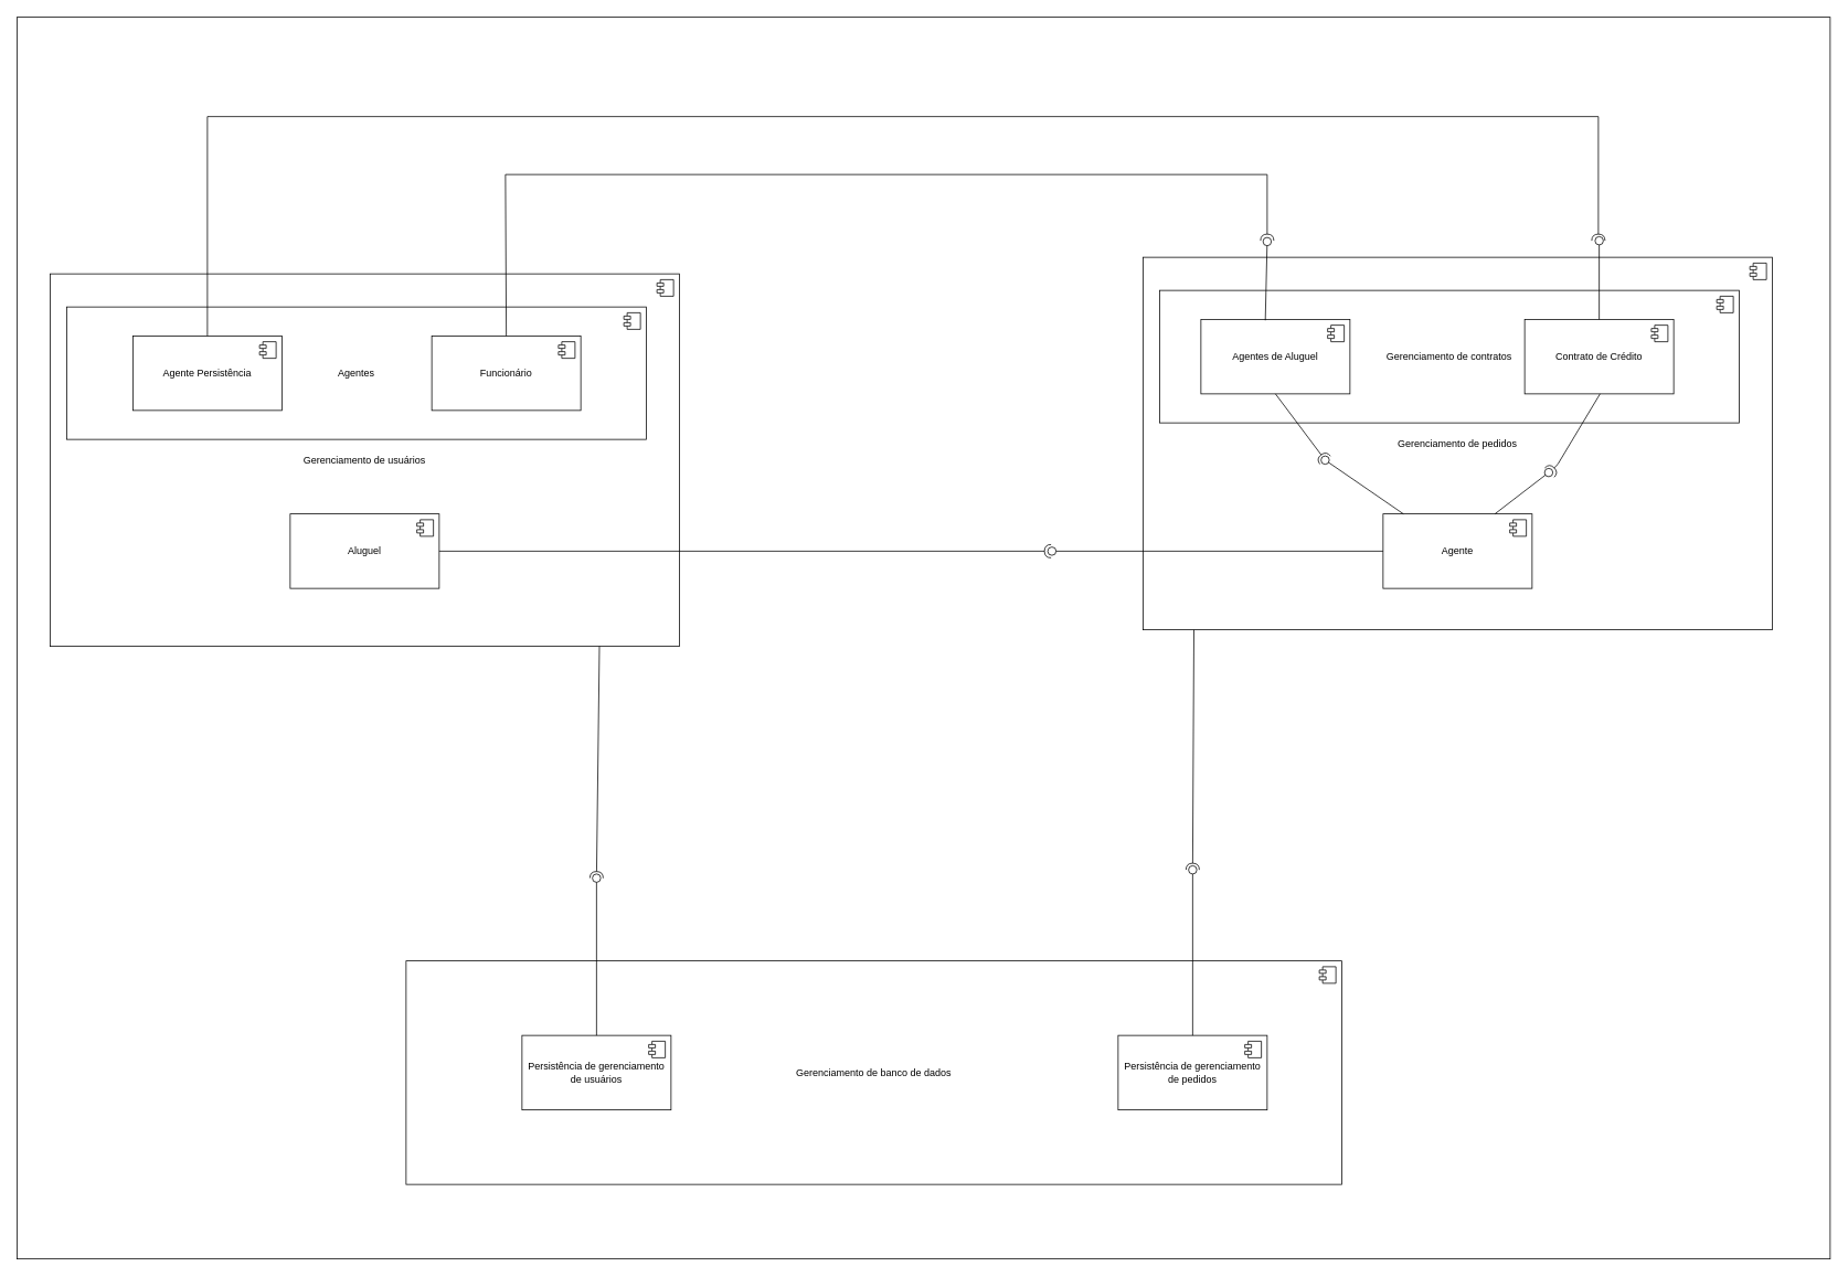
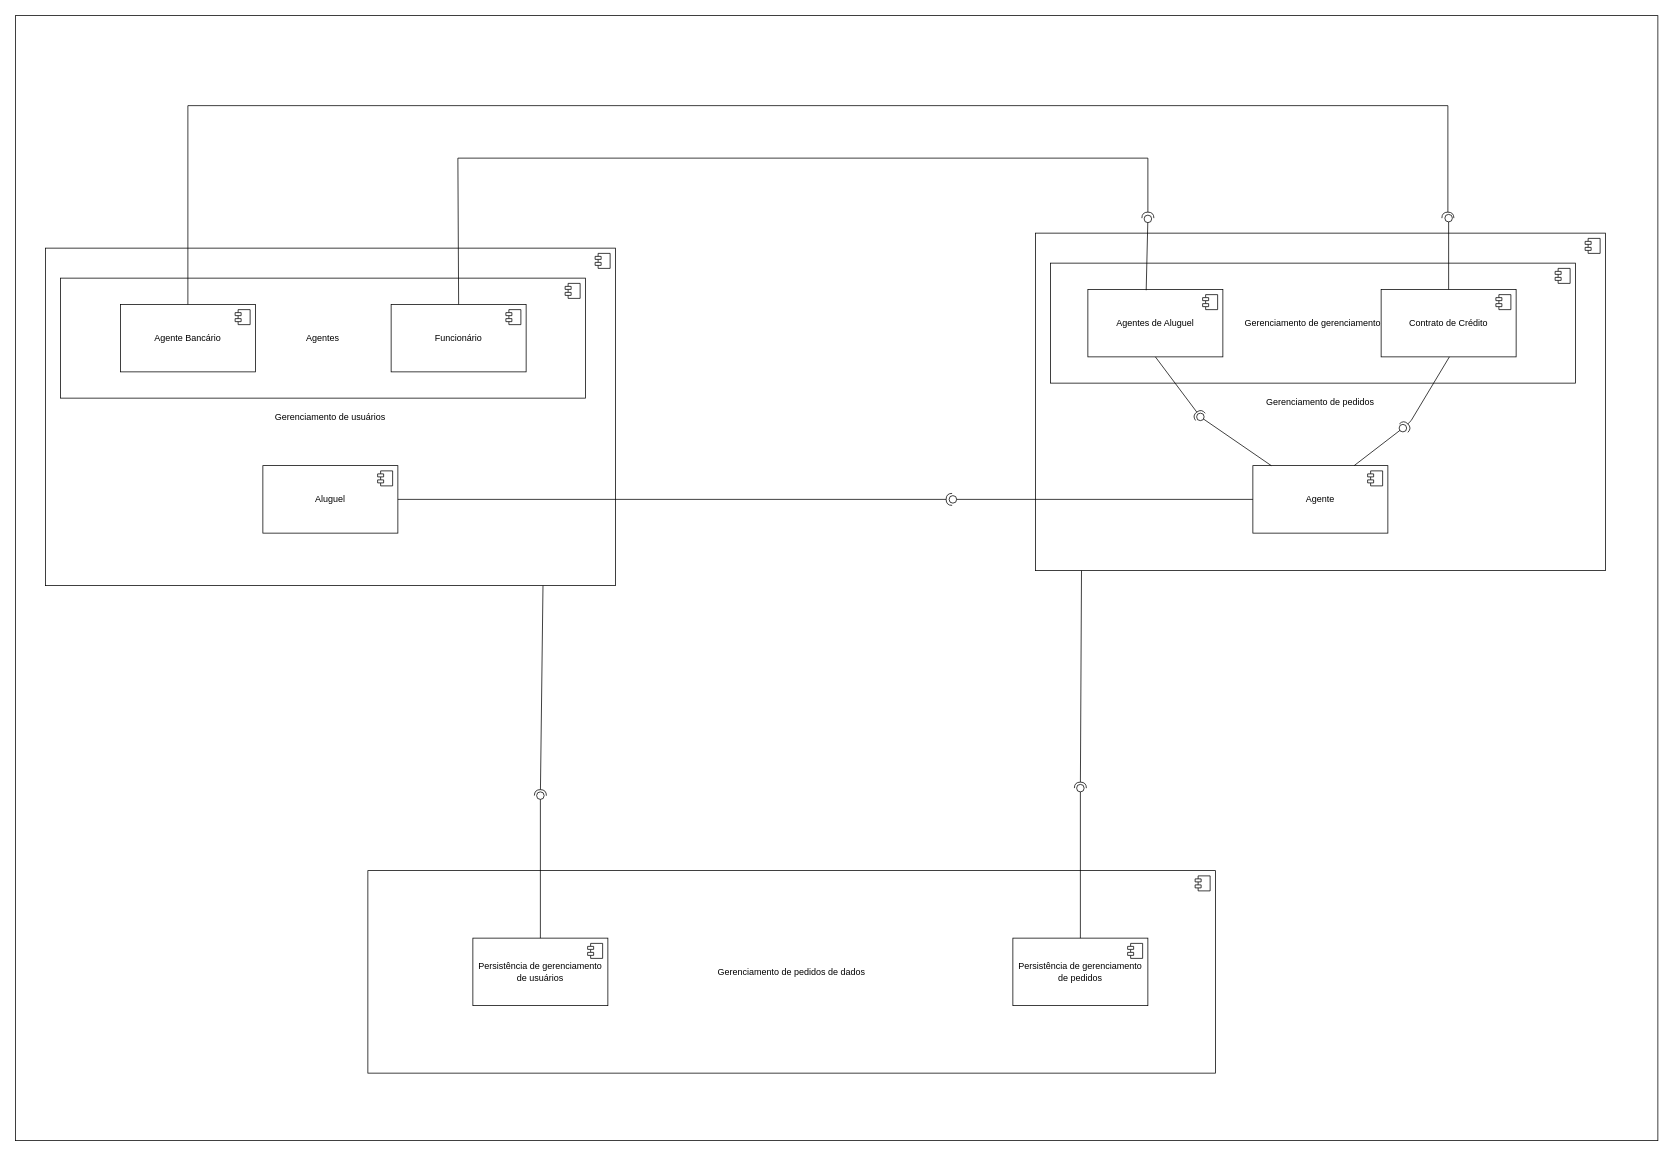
  <mxCell id="0" />
  <mxCell id="1" parent="0" />
  <mxCell id="2" value="" style="rounded=0;whiteSpace=wrap;html=1;" vertex="1" parent="1"><mxGeometry x="20" y="20" width="2190" height="1500" as="geometry" /></mxCell>
  <mxCell id="3" value="Gerenciamento de usuários" style="html=1;dropTarget=0;whiteSpace=wrap;" vertex="1" parent="1"><mxGeometry x="60" y="330" width="760" height="450" as="geometry" /></mxCell>
  <mxCell id="4" value="" style="shape=module;jettyWidth=8;jettyHeight=4;" vertex="1" parent="3"><mxGeometry x="1" width="20" height="20" relative="1" as="geometry"><mxPoint x="-27" y="7" as="offset" /></mxGeometry></mxCell>
  <mxCell id="5" value="Agentes" style="html=1;dropTarget=0;whiteSpace=wrap;" vertex="1" parent="1"><mxGeometry x="80" y="370" width="700" height="160" as="geometry" /></mxCell>
  <mxCell id="6" value="" style="shape=module;jettyWidth=8;jettyHeight=4;" vertex="1" parent="5"><mxGeometry x="1" width="20" height="20" relative="1" as="geometry"><mxPoint x="-27" y="7" as="offset" /></mxGeometry></mxCell>
- <mxCell id="7" value="Agente Persistência" style="html=1;dropTarget=0;whiteSpace=wrap;" vertex="1" parent="1"><mxGeometry x="160" y="405" width="180" height="90" as="geometry" /></mxCell>
+ <mxCell id="7" value="Agente Bancário" style="html=1;dropTarget=0;whiteSpace=wrap;" vertex="1" parent="1"><mxGeometry x="160" y="405" width="180" height="90" as="geometry" /></mxCell>
  <mxCell id="8" value="" style="shape=module;jettyWidth=8;jettyHeight=4;" vertex="1" parent="7"><mxGeometry x="1" width="20" height="20" relative="1" as="geometry"><mxPoint x="-27" y="7" as="offset" /></mxGeometry></mxCell>
  <mxCell id="9" value="Funcionário" style="html=1;dropTarget=0;whiteSpace=wrap;" vertex="1" parent="1"><mxGeometry x="521" y="405" width="180" height="90" as="geometry" /></mxCell>
  <mxCell id="10" value="" style="shape=module;jettyWidth=8;jettyHeight=4;" vertex="1" parent="9"><mxGeometry x="1" width="20" height="20" relative="1" as="geometry"><mxPoint x="-27" y="7" as="offset" /></mxGeometry></mxCell>
  <mxCell id="11" value="Aluguel" style="html=1;dropTarget=0;whiteSpace=wrap;" vertex="1" parent="1"><mxGeometry x="350" y="620" width="180" height="90" as="geometry" /></mxCell>
  <mxCell id="12" value="" style="shape=module;jettyWidth=8;jettyHeight=4;" vertex="1" parent="11"><mxGeometry x="1" width="20" height="20" relative="1" as="geometry"><mxPoint x="-27" y="7" as="offset" /></mxGeometry></mxCell>
  <mxCell id="13" value="Gerenciamento de pedidos" style="html=1;dropTarget=0;whiteSpace=wrap;" vertex="1" parent="1"><mxGeometry x="1380" y="310" width="760" height="450" as="geometry" /></mxCell>
  <mxCell id="14" value="" style="shape=module;jettyWidth=8;jettyHeight=4;" vertex="1" parent="13"><mxGeometry x="1" width="20" height="20" relative="1" as="geometry"><mxPoint x="-27" y="7" as="offset" /></mxGeometry></mxCell>
- <mxCell id="15" value="Gerenciamento de contratos" style="html=1;dropTarget=0;whiteSpace=wrap;" vertex="1" parent="1"><mxGeometry x="1400" y="350" width="700" height="160" as="geometry" /></mxCell>
+ <mxCell id="15" value="Gerenciamento de gerenciamento" style="html=1;dropTarget=0;whiteSpace=wrap;" vertex="1" parent="1"><mxGeometry x="1400" y="350" width="700" height="160" as="geometry" /></mxCell>
  <mxCell id="16" value="" style="shape=module;jettyWidth=8;jettyHeight=4;" vertex="1" parent="15"><mxGeometry x="1" width="20" height="20" relative="1" as="geometry"><mxPoint x="-27" y="7" as="offset" /></mxGeometry></mxCell>
  <mxCell id="17" value="Agentes de Aluguel" style="html=1;dropTarget=0;whiteSpace=wrap;" vertex="1" parent="1"><mxGeometry x="1450" y="385" width="180" height="90" as="geometry" /></mxCell>
  <mxCell id="18" value="" style="shape=module;jettyWidth=8;jettyHeight=4;" vertex="1" parent="17"><mxGeometry x="1" width="20" height="20" relative="1" as="geometry"><mxPoint x="-27" y="7" as="offset" /></mxGeometry></mxCell>
  <mxCell id="19" value="Contrato de Crédito" style="html=1;dropTarget=0;whiteSpace=wrap;" vertex="1" parent="1"><mxGeometry x="1841" y="385" width="180" height="90" as="geometry" /></mxCell>
  <mxCell id="20" value="" style="shape=module;jettyWidth=8;jettyHeight=4;" vertex="1" parent="19"><mxGeometry x="1" width="20" height="20" relative="1" as="geometry"><mxPoint x="-27" y="7" as="offset" /></mxGeometry></mxCell>
  <mxCell id="21" value="Agente" style="html=1;dropTarget=0;whiteSpace=wrap;" vertex="1" parent="1"><mxGeometry x="1670" y="620" width="180" height="90" as="geometry" /></mxCell>
  <mxCell id="22" value="" style="shape=module;jettyWidth=8;jettyHeight=4;" vertex="1" parent="21"><mxGeometry x="1" width="20" height="20" relative="1" as="geometry"><mxPoint x="-27" y="7" as="offset" /></mxGeometry></mxCell>
  <mxCell id="23" value="" style="rounded=0;orthogonalLoop=1;jettySize=auto;html=1;endArrow=halfCircle;endFill=0;endSize=6;strokeWidth=1;sketch=0;exitX=0.5;exitY=1;exitDx=0;exitDy=0;" edge="1" target="25" parent="1" source="17"><mxGeometry relative="1" as="geometry"><mxPoint x="1620" y="555" as="sourcePoint" /></mxGeometry></mxCell>
  <mxCell id="24" value="" style="rounded=0;orthogonalLoop=1;jettySize=auto;html=1;endArrow=oval;endFill=0;sketch=0;sourcePerimeterSpacing=0;targetPerimeterSpacing=0;endSize=10;" edge="1" target="25" parent="1" source="21"><mxGeometry relative="1" as="geometry"><mxPoint x="1580" y="555" as="sourcePoint" /></mxGeometry></mxCell>
  <mxCell id="25" value="" style="ellipse;whiteSpace=wrap;html=1;align=center;aspect=fixed;fillColor=none;strokeColor=none;resizable=0;perimeter=centerPerimeter;rotatable=0;allowArrows=0;points=[];outlineConnect=1;" vertex="1" parent="1"><mxGeometry x="1595" y="550" width="10" height="10" as="geometry" /></mxCell>
  <mxCell id="26" value="" style="rounded=0;orthogonalLoop=1;jettySize=auto;html=1;endArrow=oval;endFill=0;sketch=0;sourcePerimeterSpacing=0;targetPerimeterSpacing=0;endSize=10;exitX=0.75;exitY=0;exitDx=0;exitDy=0;" edge="1" parent="1" source="21"><mxGeometry relative="1" as="geometry"><mxPoint x="1715" y="635" as="sourcePoint" /><mxPoint x="1870" y="570" as="targetPoint" /></mxGeometry></mxCell>
  <mxCell id="27" value="" style="rounded=0;orthogonalLoop=1;jettySize=auto;html=1;endArrow=halfCircle;endFill=0;endSize=6;strokeWidth=1;sketch=0;exitX=0.5;exitY=1;exitDx=0;exitDy=0;" edge="1" parent="1"><mxGeometry relative="1" as="geometry"><mxPoint x="1932" y="475" as="sourcePoint" /><mxPoint x="1871" y="570" as="targetPoint" /><Array as="points"><mxPoint x="1881" y="560" /></Array></mxGeometry></mxCell>
  <mxCell id="28" value="" style="rounded=0;orthogonalLoop=1;jettySize=auto;html=1;endArrow=oval;endFill=0;sketch=0;sourcePerimeterSpacing=0;targetPerimeterSpacing=0;endSize=10;exitX=0;exitY=0.5;exitDx=0;exitDy=0;" edge="1" parent="1" source="21"><mxGeometry relative="1" as="geometry"><mxPoint x="1235" y="785" as="sourcePoint" /><mxPoint x="1270" y="665" as="targetPoint" /></mxGeometry></mxCell>
  <mxCell id="29" value="" style="rounded=0;orthogonalLoop=1;jettySize=auto;html=1;endArrow=halfCircle;endFill=0;endSize=6;strokeWidth=1;sketch=0;exitX=1;exitY=0.5;exitDx=0;exitDy=0;" edge="1" parent="1" source="11"><mxGeometry relative="1" as="geometry"><mxPoint x="1039" y="535" as="sourcePoint" /><mxPoint x="1269" y="665" as="targetPoint" /></mxGeometry></mxCell>
  <mxCell id="30" value="" style="rounded=0;orthogonalLoop=1;jettySize=auto;html=1;endArrow=oval;endFill=0;sketch=0;sourcePerimeterSpacing=0;targetPerimeterSpacing=0;endSize=10;exitX=0.5;exitY=0;exitDx=0;exitDy=0;" edge="1" parent="1" source="19"><mxGeometry relative="1" as="geometry"><mxPoint x="1510" y="500" as="sourcePoint" /><mxPoint x="1931" y="290" as="targetPoint" /></mxGeometry></mxCell>
  <mxCell id="31" value="" style="rounded=0;orthogonalLoop=1;jettySize=auto;html=1;endArrow=oval;endFill=0;sketch=0;sourcePerimeterSpacing=0;targetPerimeterSpacing=0;endSize=10;exitX=0.432;exitY=0.013;exitDx=0;exitDy=0;exitPerimeter=0;" edge="1" parent="1" source="17"><mxGeometry relative="1" as="geometry"><mxPoint x="1528.3" y="378.7" as="sourcePoint" /><mxPoint x="1530" y="291" as="targetPoint" /></mxGeometry></mxCell>
  <mxCell id="32" value="" style="rounded=0;orthogonalLoop=1;jettySize=auto;html=1;endArrow=halfCircle;endFill=0;endSize=6;strokeWidth=1;sketch=0;exitX=0.5;exitY=0;exitDx=0;exitDy=0;" edge="1" parent="1" source="9"><mxGeometry relative="1" as="geometry"><mxPoint x="610" y="405" as="sourcePoint" /><mxPoint x="1530" y="290" as="targetPoint" /><Array as="points"><mxPoint x="610" y="210" /><mxPoint x="1530" y="210" /></Array></mxGeometry></mxCell>
  <mxCell id="33" value="" style="rounded=0;orthogonalLoop=1;jettySize=auto;html=1;endArrow=halfCircle;endFill=0;endSize=6;strokeWidth=1;sketch=0;exitX=0.5;exitY=0;exitDx=0;exitDy=0;" edge="1" parent="1" source="7"><mxGeometry relative="1" as="geometry"><mxPoint x="1011" y="405" as="sourcePoint" /><mxPoint x="1930" y="290" as="targetPoint" /><Array as="points"><mxPoint x="250" y="140" /><mxPoint x="1930" y="140" /></Array></mxGeometry></mxCell>
- <mxCell id="34" value="Gerenciamento de banco de dados" style="html=1;dropTarget=0;whiteSpace=wrap;" vertex="1" parent="1"><mxGeometry x="490" y="1160" width="1130" height="270" as="geometry" /></mxCell>
+ <mxCell id="34" value="Gerenciamento de pedidos de dados" style="html=1;dropTarget=0;whiteSpace=wrap;" vertex="1" parent="1"><mxGeometry x="490" y="1160" width="1130" height="270" as="geometry" /></mxCell>
  <mxCell id="35" value="" style="shape=module;jettyWidth=8;jettyHeight=4;" vertex="1" parent="34"><mxGeometry x="1" width="20" height="20" relative="1" as="geometry"><mxPoint x="-27" y="7" as="offset" /></mxGeometry></mxCell>
  <mxCell id="36" value="Persistência de gerenciamento de usuários" style="html=1;dropTarget=0;whiteSpace=wrap;" vertex="1" parent="1"><mxGeometry x="630" y="1250" width="180" height="90" as="geometry" /></mxCell>
  <mxCell id="37" value="" style="shape=module;jettyWidth=8;jettyHeight=4;" vertex="1" parent="36"><mxGeometry x="1" width="20" height="20" relative="1" as="geometry"><mxPoint x="-27" y="7" as="offset" /></mxGeometry></mxCell>
  <mxCell id="38" value="Persistência de gerenciamento de pedidos" style="html=1;dropTarget=0;whiteSpace=wrap;" vertex="1" parent="1"><mxGeometry x="1350" y="1250" width="180" height="90" as="geometry" /></mxCell>
  <mxCell id="39" value="" style="shape=module;jettyWidth=8;jettyHeight=4;" vertex="1" parent="38"><mxGeometry x="1" width="20" height="20" relative="1" as="geometry"><mxPoint x="-27" y="7" as="offset" /></mxGeometry></mxCell>
  <mxCell id="40" value="" style="rounded=0;orthogonalLoop=1;jettySize=auto;html=1;endArrow=oval;endFill=0;sketch=0;sourcePerimeterSpacing=0;targetPerimeterSpacing=0;endSize=10;exitX=0.5;exitY=0;exitDx=0;exitDy=0;" edge="1" parent="1" source="36"><mxGeometry relative="1" as="geometry"><mxPoint x="1450" y="1150" as="sourcePoint" /><mxPoint x="720" y="1060" as="targetPoint" /></mxGeometry></mxCell>
  <mxCell id="41" value="" style="rounded=0;orthogonalLoop=1;jettySize=auto;html=1;endArrow=oval;endFill=0;sketch=0;sourcePerimeterSpacing=0;targetPerimeterSpacing=0;endSize=10;exitX=0.5;exitY=0;exitDx=0;exitDy=0;" edge="1" parent="1" source="38"><mxGeometry relative="1" as="geometry"><mxPoint x="910" y="1240" as="sourcePoint" /><mxPoint x="1440" y="1050" as="targetPoint" /></mxGeometry></mxCell>
  <mxCell id="42" value="" style="rounded=0;orthogonalLoop=1;jettySize=auto;html=1;endArrow=halfCircle;endFill=0;endSize=6;strokeWidth=1;sketch=0;exitX=0.873;exitY=1;exitDx=0;exitDy=0;exitPerimeter=0;" edge="1" parent="1" source="3"><mxGeometry relative="1" as="geometry"><mxPoint x="-38" y="1060" as="sourcePoint" /><mxPoint x="720" y="1060" as="targetPoint" /></mxGeometry></mxCell>
  <mxCell id="43" value="" style="rounded=0;orthogonalLoop=1;jettySize=auto;html=1;endArrow=halfCircle;endFill=0;endSize=6;strokeWidth=1;sketch=0;exitX=0.873;exitY=1;exitDx=0;exitDy=0;exitPerimeter=0;" edge="1" parent="1"><mxGeometry relative="1" as="geometry"><mxPoint x="1441.5" y="760" as="sourcePoint" /><mxPoint x="1440" y="1050" as="targetPoint" /></mxGeometry></mxCell>
